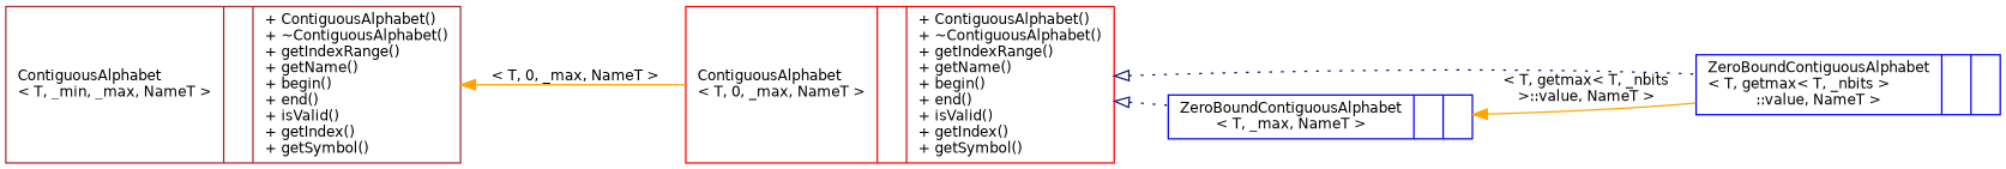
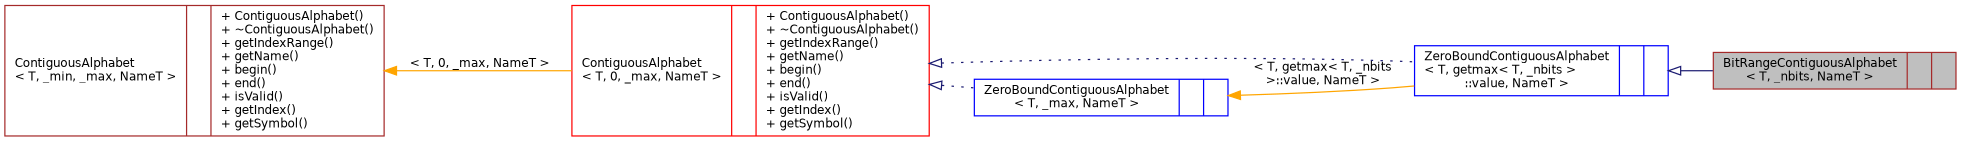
  digraph {
    rankdir=LR
    node [color=brown fontname=Helvetica fontsize=10 shape=record]
    edge [arrowtail=onormal color=midnightblue dir=back fontname=Helvetica fontsize=10 labelfontname=Helvetica labelfontsize=10 style=solid]
+   n1 [fillcolor=grey75 fontcolor=black height=0.2 label="{BitRangeContiguousAlphabet\l\< T, _nbits, NameT \>\n||}" style=filled width=0.4]
    n2 [color=blue height=0.2 label="{ZeroBoundContiguousAlphabet\l\< T, getmax\< T, _nbits \>\l::value, NameT \>\n||}" width=0.4]
    n3 [color=red height=0.2 label="{ContiguousAlphabet\l\< T, 0, _max, NameT \>\n||+ ContiguousAlphabet()\l+ ~ContiguousAlphabet()\l+ getIndexRange()\l+ getName()\l+ begin()\l+ end()\l+ isValid()\l+ getIndex()\l+ getSymbol()\l}" width=0.4]
    n4 [color=blue height=0.2 label="{ZeroBoundContiguousAlphabet\l\< T, _max, NameT \>\n||}" width=0.4]
    n5 [height=0.2 label="{ContiguousAlphabet\l\< T, _min, _max, NameT \>\n||+ ContiguousAlphabet()\l+ ~ContiguousAlphabet()\l+ getIndexRange()\l+ getName()\l+ begin()\l+ end()\l+ isValid()\l+ getIndex()\l+ getSymbol()\l}" width=0.4]
+   n2 -> n1
    n3 -> n2 [style=dotted]
    n3 -> n4 [style=dotted]
    n4 -> n2 [color=orange label=" \< T, getmax\< T, _nbits\l \>::value, NameT \>" arrowtail=""]
    n5 -> n3 [color=orange label=" \< T, 0, _max, NameT \>" arrowtail=""]
  }
